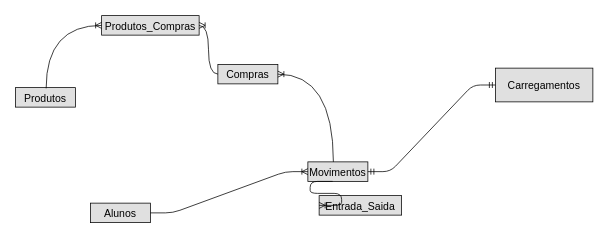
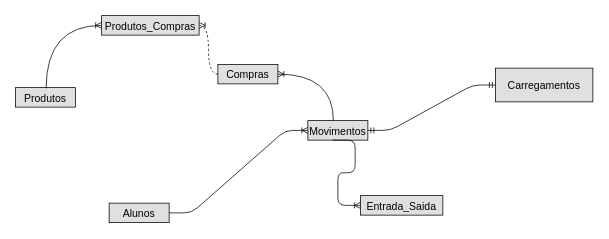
  <mxCell id="0" />
  <mxCell id="1" parent="0" />
  <mxCell id="2" value="Compras" style="text;align=center;verticalAlign=middle;spacingLeft=4;spacingRight=4;strokeColor=#000000;fillColor=#e0e0e0;rotatable=0;points=[[0,0.5],[1,0.5]];portConstraint=eastwest;fontSize=14;" vertex="1" parent="1"><mxGeometry x="290" y="85" width="80" height="26" as="geometry" /></mxCell>
- <mxCell id="3" value="Movimentos" style="text;align=center;verticalAlign=middle;spacingLeft=4;spacingRight=4;strokeColor=#000000;fillColor=#e0e0e0;rotatable=0;points=[[0,0.5],[1,0.5]];portConstraint=eastwest;fontSize=14;" vertex="1" parent="1"><mxGeometry x="410" y="215" width="80" height="26" as="geometry" /></mxCell>
- <mxCell id="4" value="Alunos" style="text;align=center;verticalAlign=middle;spacingLeft=4;spacingRight=4;strokeColor=#000000;fillColor=#e0e0e0;rotatable=0;points=[[0,0.5],[1,0.5]];portConstraint=eastwest;fontSize=14;" vertex="1" parent="1"><mxGeometry x="120" y="270" width="80" height="26" as="geometry" /></mxCell>
- <mxCell id="5" value="Entrada_Saida" style="text;align=center;verticalAlign=middle;spacingLeft=4;spacingRight=4;strokeColor=#000000;fillColor=#e0e0e0;rotatable=0;points=[[0,0.5],[1,0.5]];portConstraint=eastwest;fontSize=14;" vertex="1" parent="1"><mxGeometry x="425" y="260" width="110" height="26" as="geometry" /></mxCell>
+ <mxCell id="3" value="Movimentos" style="text;align=center;verticalAlign=middle;spacingLeft=4;spacingRight=4;strokeColor=#000000;fillColor=#e0e0e0;rotatable=0;points=[[0,0.5],[1,0.5]];portConstraint=eastwest;fontSize=14;" vertex="1" parent="1"><mxGeometry x="410" y="160" width="80" height="26" as="geometry" /></mxCell>
+ <mxCell id="4" value="Alunos" style="text;align=center;verticalAlign=middle;spacingLeft=4;spacingRight=4;strokeColor=#000000;fillColor=#e0e0e0;rotatable=0;points=[[0,0.5],[1,0.5]];portConstraint=eastwest;fontSize=14;" vertex="1" parent="1"><mxGeometry x="145" y="270" width="80" height="26" as="geometry" /></mxCell>
+ <mxCell id="5" value="Entrada_Saida" style="text;align=center;verticalAlign=middle;spacingLeft=4;spacingRight=4;strokeColor=#000000;fillColor=#e0e0e0;rotatable=0;points=[[0,0.5],[1,0.5]];portConstraint=eastwest;fontSize=14;" vertex="1" parent="1"><mxGeometry x="480" y="260" width="110" height="26" as="geometry" /></mxCell>
  <mxCell id="6" value="Carregamentos" style="text;align=center;verticalAlign=middle;spacingLeft=4;spacingRight=4;strokeColor=#000000;fillColor=#e0e0e0;rotatable=0;points=[[0,0.5],[1,0.5]];portConstraint=eastwest;fontSize=14;" vertex="1" parent="1"><mxGeometry x="660" y="90" width="130" height="45" as="geometry" /></mxCell>
  <mxCell id="7" value="Produtos" style="text;align=center;verticalAlign=middle;spacingLeft=4;spacingRight=4;strokeColor=#000000;fillColor=#e0e0e0;rotatable=0;points=[[0,0.5],[1,0.5]];portConstraint=eastwest;fontSize=14;" vertex="1" parent="1"><mxGeometry x="20" y="116" width="80" height="26" as="geometry" /></mxCell>
  <mxCell id="8" value="" style="edgeStyle=entityRelationEdgeStyle;fontSize=12;html=1;endArrow=ERoneToMany;exitX=1;exitY=0.5;exitDx=0;exitDy=0;entryX=0;entryY=0.5;entryDx=0;entryDy=0;" edge="1" parent="1" source="4" target="3"><mxGeometry width="100" height="100" relative="1" as="geometry"><mxPoint x="160" y="400" as="sourcePoint" /><mxPoint x="260" y="300" as="targetPoint" /></mxGeometry></mxCell>
  <mxCell id="9" value="" style="edgeStyle=entityRelationEdgeStyle;fontSize=12;html=1;endArrow=ERoneToMany;exitX=0.413;exitY=1;exitDx=0;exitDy=0;exitPerimeter=0;entryX=0;entryY=0.5;entryDx=0;entryDy=0;" edge="1" parent="1" source="3" target="5"><mxGeometry width="100" height="100" relative="1" as="geometry"><mxPoint x="360" y="420" as="sourcePoint" /><mxPoint x="460" y="320" as="targetPoint" /></mxGeometry></mxCell>
  <mxCell id="10" value="" style="edgeStyle=entityRelationEdgeStyle;fontSize=12;html=1;endArrow=ERmandOne;startArrow=ERmandOne;exitX=1;exitY=0.5;exitDx=0;exitDy=0;entryX=0;entryY=0.5;entryDx=0;entryDy=0;" edge="1" parent="1" source="3" target="6"><mxGeometry width="100" height="100" relative="1" as="geometry"><mxPoint x="570" y="250" as="sourcePoint" /><mxPoint x="670" y="150" as="targetPoint" /></mxGeometry></mxCell>
  <mxCell id="11" value="" style="fontSize=12;html=1;endArrow=ERoneToMany;rounded=1;exitX=0.425;exitY=0;exitDx=0;exitDy=0;exitPerimeter=0;entryX=1;entryY=0.5;entryDx=0;entryDy=0;edgeStyle=orthogonalEdgeStyle;curved=1;" edge="1" parent="1" source="3" target="2"><mxGeometry width="100" height="100" relative="1" as="geometry"><mxPoint x="220" y="410" as="sourcePoint" /><mxPoint x="300" y="320" as="targetPoint" /></mxGeometry></mxCell>
  <mxCell id="12" value="Produtos_Compras" style="text;align=center;verticalAlign=middle;spacingLeft=4;spacingRight=4;strokeColor=#000000;fillColor=#e0e0e0;rotatable=0;points=[[0,0.5],[1,0.5]];portConstraint=eastwest;fontSize=14;" vertex="1" parent="1"><mxGeometry x="135" y="20" width="130" height="26" as="geometry" /></mxCell>
- <mxCell id="13" value="" style="edgeStyle=orthogonalEdgeStyle;fontSize=12;html=1;endArrow=ERoneToMany;entryX=1;entryY=0.5;entryDx=0;entryDy=0;curved=1;exitX=0;exitY=0.5;exitDx=0;exitDy=0;" edge="1" parent="1" source="2" target="12"><mxGeometry width="100" height="100" relative="1" as="geometry"><mxPoint x="240" y="120" as="sourcePoint" /><mxPoint x="340" y="340" as="targetPoint" /></mxGeometry></mxCell>
+ <mxCell id="13" value="" style="edgeStyle=orthogonalEdgeStyle;fontSize=12;html=1;endArrow=ERoneToMany;entryX=1;entryY=0.5;entryDx=0;entryDy=0;curved=1;exitX=0;exitY=0.5;exitDx=0;exitDy=0;dashed=1;" edge="1" parent="1" source="2" target="12"><mxGeometry width="100" height="100" relative="1" as="geometry"><mxPoint x="240" y="120" as="sourcePoint" /><mxPoint x="340" y="340" as="targetPoint" /></mxGeometry></mxCell>
  <mxCell id="14" value="" style="edgeStyle=orthogonalEdgeStyle;fontSize=12;html=1;endArrow=ERoneToMany;curved=1;exitX=0.513;exitY=0.038;exitDx=0;exitDy=0;exitPerimeter=0;entryX=0;entryY=0.5;entryDx=0;entryDy=0;" edge="1" parent="1" source="7" target="12"><mxGeometry width="100" height="100" relative="1" as="geometry"><mxPoint x="130" y="220" as="sourcePoint" /><mxPoint x="160" y="80" as="targetPoint" /></mxGeometry></mxCell>
